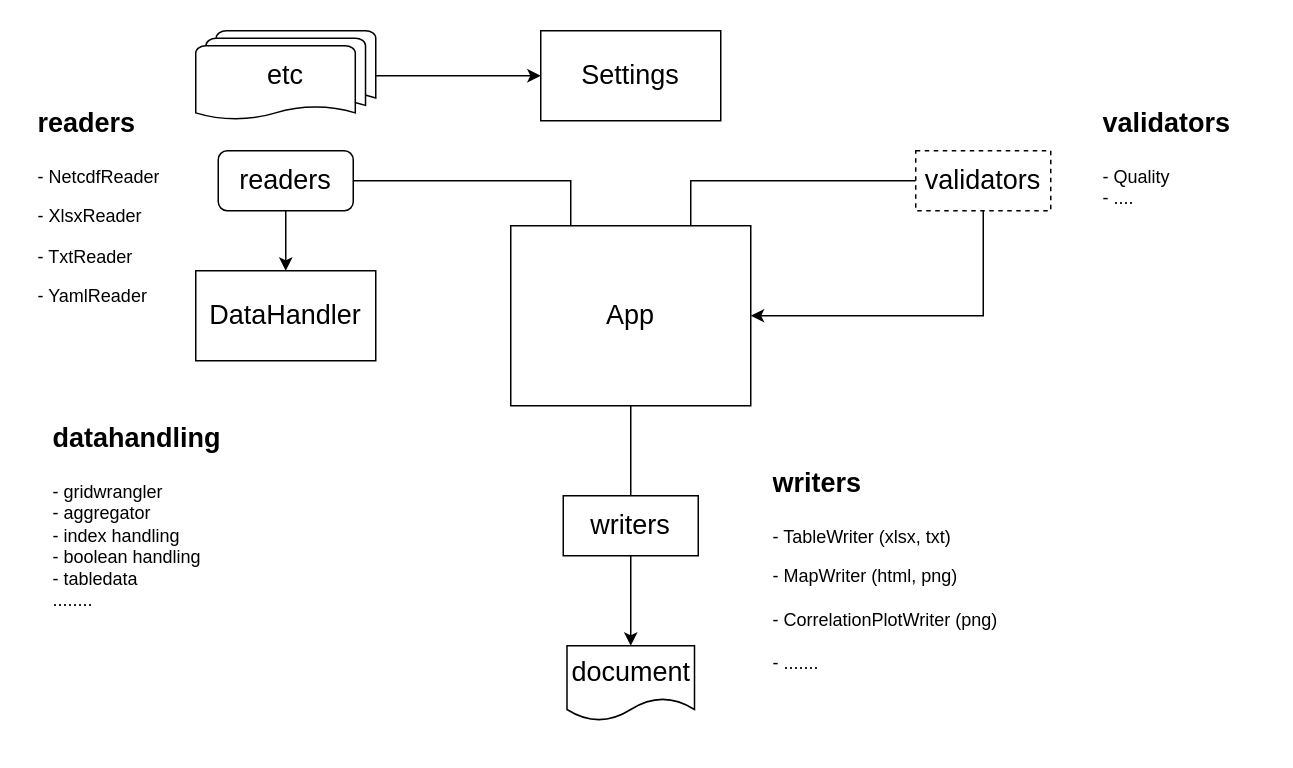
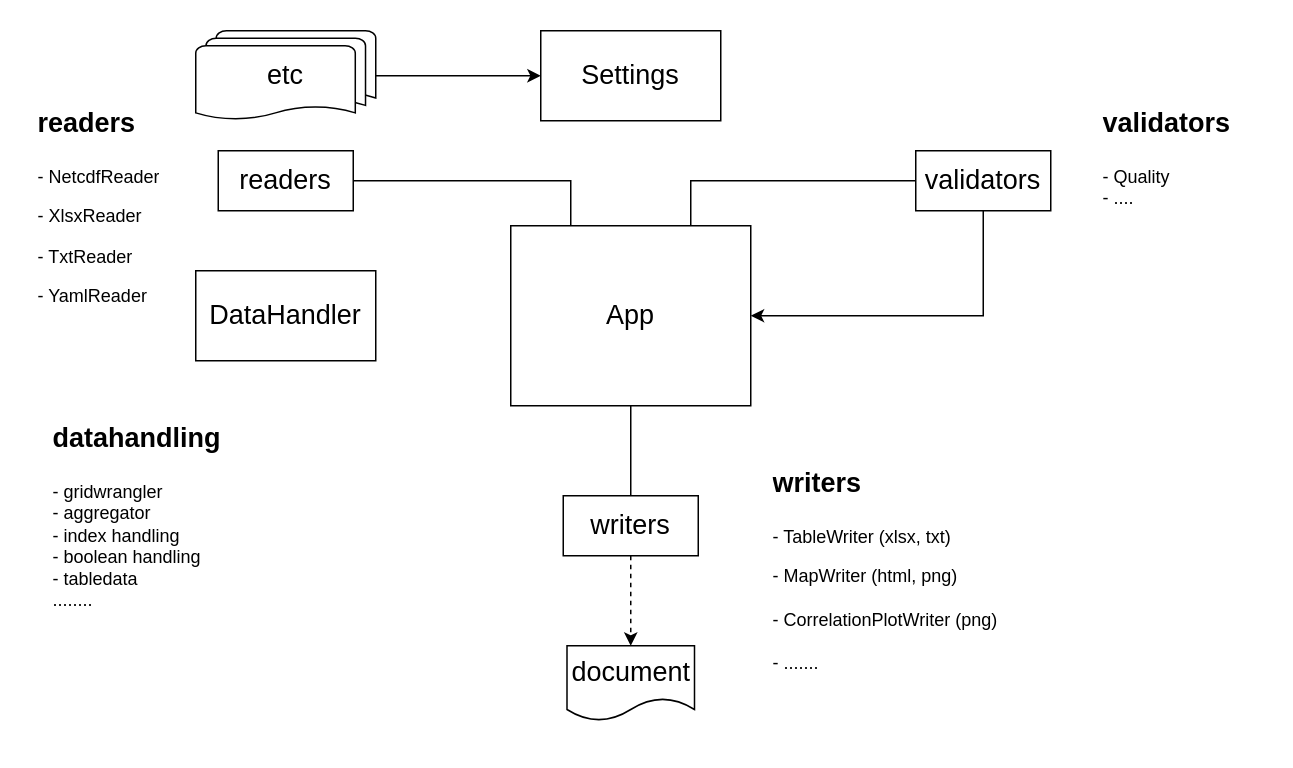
  <mxCell id="0" />
  <mxCell id="1" parent="0" />
  <mxCell id="2" value="&lt;font style=&quot;font-size: 18px&quot;&gt;DataHandler&lt;/font&gt;" style="rounded=0;whiteSpace=wrap;html=1;" vertex="1" parent="1"><mxGeometry x="130" y="180" width="120" height="60" as="geometry" /></mxCell>
  <mxCell id="3" value="&lt;font style=&quot;font-size: 18px&quot;&gt;Settings&lt;/font&gt;" style="rounded=0;whiteSpace=wrap;html=1;" vertex="1" parent="1"><mxGeometry x="360" y="20" width="120" height="60" as="geometry" /></mxCell>
  <mxCell id="4" value="" style="edgeStyle=orthogonalEdgeStyle;rounded=0;orthogonalLoop=1;jettySize=auto;html=1;entryX=0;entryY=0.5;entryDx=0;entryDy=0;" edge="1" parent="1" source="5" target="3"><mxGeometry relative="1" as="geometry"><mxPoint x="150" y="50" as="targetPoint" /></mxGeometry></mxCell>
  <mxCell id="5" value="&lt;font style=&quot;font-size: 18px&quot;&gt;etc&lt;/font&gt;" style="strokeWidth=1;html=1;shape=mxgraph.flowchart.multi-document;whiteSpace=wrap;" vertex="1" parent="1"><mxGeometry x="130" y="20" width="120" height="60" as="geometry" /></mxCell>
- <mxCell id="6" value="" style="edgeStyle=orthogonalEdgeStyle;rounded=0;orthogonalLoop=1;jettySize=auto;html=1;endArrow=classic;endFill=1;entryX=0.5;entryY=0;entryDx=0;entryDy=0;" edge="1" parent="1" source="7" target="14"><mxGeometry relative="1" as="geometry"><mxPoint x="420" y="460" as="targetPoint" /></mxGeometry></mxCell>
+ <mxCell id="6" value="" style="edgeStyle=orthogonalEdgeStyle;rounded=0;orthogonalLoop=1;jettySize=auto;html=1;endArrow=classic;endFill=1;entryX=0.5;entryY=0;entryDx=0;entryDy=0;dashed=1;" edge="1" parent="1" source="7" target="14"><mxGeometry relative="1" as="geometry"><mxPoint x="420" y="460" as="targetPoint" /></mxGeometry></mxCell>
  <mxCell id="7" value="&lt;font style=&quot;font-size: 18px&quot;&gt;writers&lt;/font&gt;" style="rounded=0;whiteSpace=wrap;html=1;" vertex="1" parent="1"><mxGeometry x="375" y="330" width="90" height="40" as="geometry" /></mxCell>
- <mxCell id="8" style="edgeStyle=orthogonalEdgeStyle;rounded=0;orthogonalLoop=1;jettySize=auto;html=1;endArrow=classic;endFill=1;entryX=0.5;entryY=0;entryDx=0;entryDy=0;" edge="1" parent="1" source="9" target="2"><mxGeometry relative="1" as="geometry"><mxPoint x="350" y="170" as="targetPoint" /><Array as="points"><mxPoint x="190" y="150" /><mxPoint x="190" y="150" /></Array></mxGeometry></mxCell>
- <mxCell id="9" value="&lt;font style=&quot;font-size: 18px&quot;&gt;readers&lt;/font&gt;" style="whiteSpace=wrap;html=1;rounded=1;" vertex="1" parent="1"><mxGeometry x="145" y="100" width="90" height="40" as="geometry" /></mxCell>
+ <mxCell id="9" value="&lt;font style=&quot;font-size: 18px&quot;&gt;readers&lt;/font&gt;" style="rounded=0;whiteSpace=wrap;html=1;" vertex="1" parent="1"><mxGeometry x="145" y="100" width="90" height="40" as="geometry" /></mxCell>
  <mxCell id="10" value="" style="edgeStyle=orthogonalEdgeStyle;rounded=0;orthogonalLoop=1;jettySize=auto;html=1;endArrow=none;endFill=0;" edge="1" parent="1" source="13" target="7"><mxGeometry relative="1" as="geometry" /></mxCell>
  <mxCell id="11" value="" style="edgeStyle=orthogonalEdgeStyle;rounded=0;orthogonalLoop=1;jettySize=auto;html=1;endArrow=none;endFill=0;entryX=1;entryY=0.5;entryDx=0;entryDy=0;exitX=0.25;exitY=0;exitDx=0;exitDy=0;" edge="1" parent="1" source="13" target="9"><mxGeometry relative="1" as="geometry"><mxPoint x="260" y="210" as="targetPoint" /><Array as="points"><mxPoint x="380" y="120" /></Array></mxGeometry></mxCell>
  <mxCell id="12" value="" style="edgeStyle=orthogonalEdgeStyle;rounded=0;orthogonalLoop=1;jettySize=auto;html=1;entryX=0;entryY=0.5;entryDx=0;entryDy=0;exitX=0.75;exitY=0;exitDx=0;exitDy=0;endArrow=none;endFill=0;" edge="1" parent="1" source="13" target="17"><mxGeometry relative="1" as="geometry"><mxPoint x="580" y="210" as="targetPoint" /><Array as="points"><mxPoint x="460" y="120" /></Array></mxGeometry></mxCell>
  <mxCell id="13" value="&lt;font style=&quot;font-size: 18px&quot;&gt;App&lt;/font&gt;" style="rounded=0;whiteSpace=wrap;html=1;" vertex="1" parent="1"><mxGeometry x="340" y="150" width="160" height="120" as="geometry" /></mxCell>
  <mxCell id="14" value="&lt;font style=&quot;font-size: 18px&quot;&gt;document&lt;/font&gt;" style="shape=document;whiteSpace=wrap;html=1;boundedLbl=1;" vertex="1" parent="1"><mxGeometry x="377.5" y="430" width="85" height="50" as="geometry" /></mxCell>
  <mxCell id="15" value="&lt;h1&gt;&lt;font style=&quot;font-size: 18px&quot;&gt;readers&lt;/font&gt;&lt;/h1&gt;&lt;p&gt;- NetcdfReader&lt;/p&gt;&lt;p&gt;- XlsxReader&lt;br&gt;&lt;/p&gt;&lt;p&gt;- TxtReader&lt;br&gt;&lt;/p&gt;&lt;div&gt;&lt;span&gt;- YamlReader&lt;/span&gt;&lt;br&gt;&lt;/div&gt;" style="text;html=1;strokeColor=none;fillColor=none;spacing=5;spacingTop=-20;whiteSpace=wrap;overflow=hidden;rounded=0;strokeWidth=1;" vertex="1" parent="1"><mxGeometry x="20" y="60" width="100" height="160" as="geometry" /></mxCell>
  <mxCell id="16" value="&lt;h1&gt;&lt;font style=&quot;font-size: 18px&quot;&gt;writers&lt;/font&gt;&lt;/h1&gt;&lt;p&gt;&lt;span&gt;- TableWriter (xlsx, txt)&lt;/span&gt;&lt;/p&gt;&lt;p&gt;&lt;span&gt;- MapWriter (html, png)&lt;br&gt;&lt;br&gt;&lt;/span&gt;- CorrelationPlotWriter (png)&lt;br&gt;&lt;span&gt;&lt;br&gt;- .......&lt;/span&gt;&lt;/p&gt;" style="text;html=1;strokeColor=none;fillColor=none;spacing=5;spacingTop=-20;whiteSpace=wrap;overflow=hidden;rounded=0;" vertex="1" parent="1"><mxGeometry x="510" y="300" width="190" height="190" as="geometry" /></mxCell>
- <mxCell id="17" value="&lt;font style=&quot;font-size: 18px&quot;&gt;validators&lt;/font&gt;" style="rounded=0;whiteSpace=wrap;html=1;dashed=1;" vertex="1" parent="1"><mxGeometry x="610" y="100" width="90" height="40" as="geometry" /></mxCell>
+ <mxCell id="17" value="&lt;font style=&quot;font-size: 18px&quot;&gt;validators&lt;/font&gt;" style="rounded=0;whiteSpace=wrap;html=1;" vertex="1" parent="1"><mxGeometry x="610" y="100" width="90" height="40" as="geometry" /></mxCell>
  <mxCell id="18" value="" style="edgeStyle=orthogonalEdgeStyle;rounded=0;orthogonalLoop=1;jettySize=auto;html=1;endArrow=classic;endFill=1;entryX=1;entryY=0.5;entryDx=0;entryDy=0;exitX=0.5;exitY=1;exitDx=0;exitDy=0;startArrow=none;startFill=0;" edge="1" parent="1" source="17" target="13"><mxGeometry relative="1" as="geometry"><mxPoint x="515" y="210" as="targetPoint" /><mxPoint x="595" y="210" as="sourcePoint" /></mxGeometry></mxCell>
  <mxCell id="19" value="&lt;h1&gt;&lt;font style=&quot;font-size: 18px&quot;&gt;validators&lt;/font&gt;&lt;/h1&gt;&lt;p&gt;&lt;span&gt;- Quality&lt;br&gt;- ....&lt;/span&gt;&lt;/p&gt;" style="text;html=1;strokeColor=none;fillColor=none;spacing=5;spacingTop=-20;whiteSpace=wrap;overflow=hidden;rounded=0;" vertex="1" parent="1"><mxGeometry x="730" y="60" width="110" height="90" as="geometry" /></mxCell>
  <mxCell id="20" value="&lt;h1&gt;&lt;span style=&quot;font-size: 18px&quot;&gt;datahandling&lt;/span&gt;&lt;/h1&gt;&lt;p&gt;- gridwrangler&amp;nbsp;&lt;br&gt;- aggregator&lt;br&gt;- index handling&lt;br&gt;- boolean handling&lt;br&gt;- tabledata&lt;br&gt;........&lt;/p&gt;" style="text;html=1;strokeColor=none;fillColor=none;spacing=5;spacingTop=-20;whiteSpace=wrap;overflow=hidden;rounded=0;strokeWidth=1;" vertex="1" parent="1"><mxGeometry x="30" y="270" width="190" height="160" as="geometry" /></mxCell>
